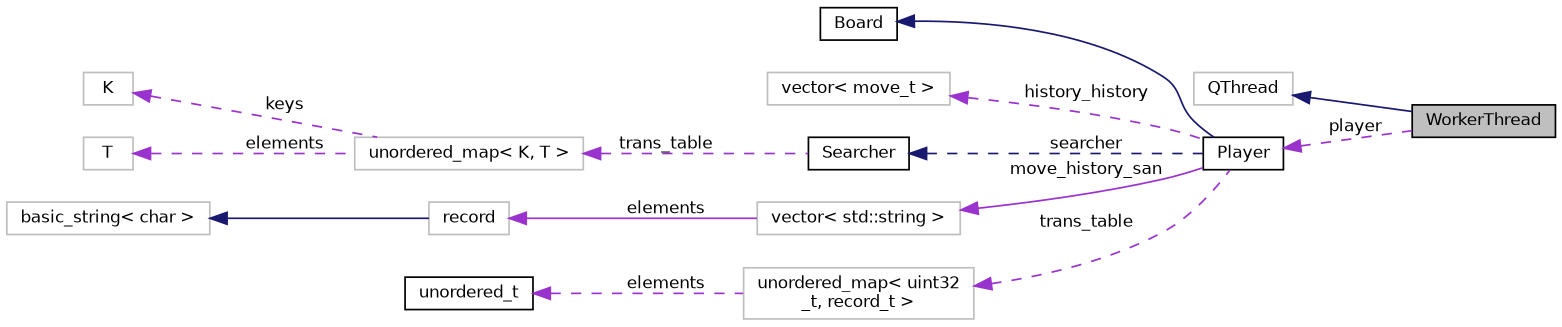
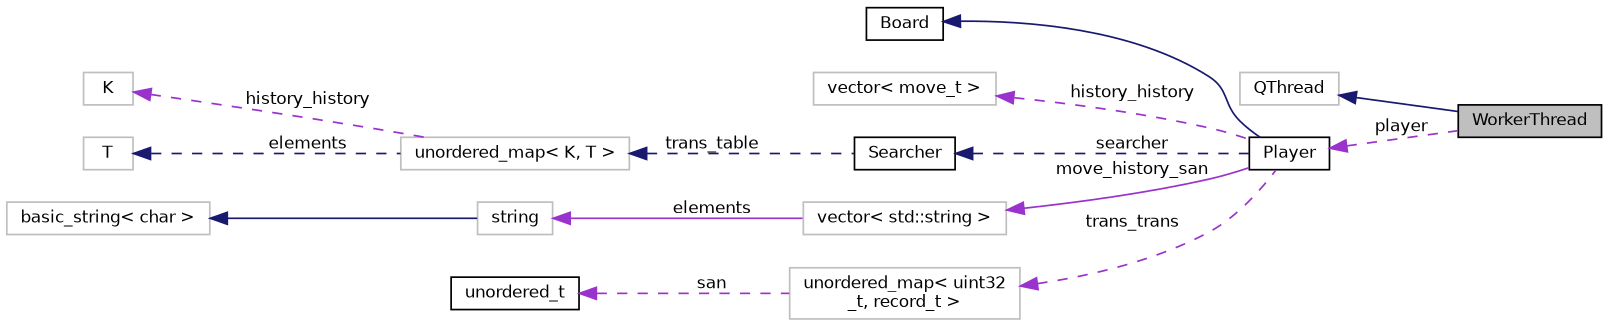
  digraph {
    rankdir=LR
    node [color=grey75 fillcolor=white fontname=Helvetica fontsize=10 shape=record style=filled]
    edge [color=darkorchid3 dir=back fontname=Helvetica fontsize=10 labelfontname=Helvetica labelfontsize=10 style=dashed]
    n1 [color=black fillcolor=grey75 fontcolor=black height=0.2 label=WorkerThread width=0.4]
    n2 [height=0.2 label=QThread width=0.4]
    n3 [color=black height=0.2 label=Player width=0.4]
    n4 [color=black height=0.2 label=Board width=0.4]
    n5 [height=0.2 label="vector\< move_t \>" width=0.4]
    n6 [color=black height=0.2 label=Searcher width=0.4]
    n7 [height=0.2 label="unordered_map\< K, T \>" width=0.4]
    n8 [height=0.2 label=K width=0.4]
    n9 [height=0.2 label=T width=0.4]
    n10 [height=0.2 label="vector\< std::string \>" width=0.4]
-   n11 [height=0.2 label=record width=0.4]
+   n11 [height=0.2 label=string width=0.4]
    n12 [height=0.2 label="basic_string\< char \>" width=0.4]
    n13 [height=0.2 label="unordered_map\< uint32\l_t, record_t \>" width=0.4]
    n14 [color=black height=0.2 label=unordered_t width=0.4]
    n2 -> n1 [color=midnightblue style=solid]
    n3 -> n1 [label=" player"]
    n4 -> n3 [color=midnightblue style=solid]
    n5 -> n3 [label=" history_history"]
    n6 -> n3 [color=midnightblue label=" searcher"]
-   n7 -> n6 [label=" trans_table"]
-   n8 -> n7 [label=" keys"]
-   n9 -> n7 [label=" elements"]
+   n7 -> n6 [color=midnightblue label=" trans_table"]
+   n8 -> n7 [label=" history_history"]
+   n9 -> n7 [color=midnightblue label=" elements"]
    n10 -> n3 [label=" move_history_san" style=solid]
    n11 -> n10 [label=" elements" style=solid]
    n12 -> n11 [color=midnightblue style=solid]
-   n13 -> n3 [label=" trans_table"]
-   n14 -> n13 [label=" elements"]
+   n13 -> n3 [label=" trans_trans"]
+   n14 -> n13 [label=" san"]
  }
